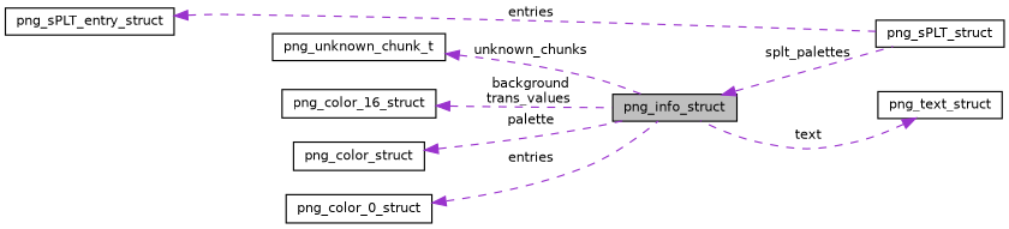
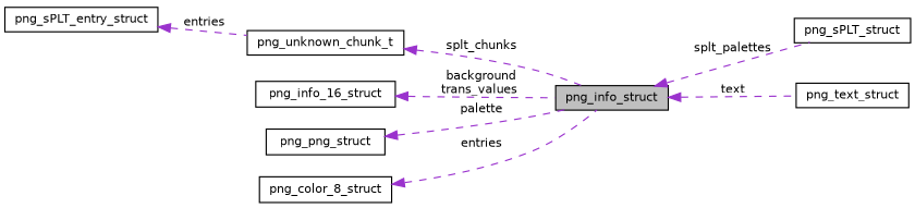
  digraph {
    rankdir=LR
    node [color=black fillcolor=white fontname=Helvetica fontsize=10 shape=record style=filled]
    edge [color=darkorchid3 dir=back fontname=Helvetica fontsize=10 labelfontname=Helvetica labelfontsize=10 style=dashed]
    n1 [fillcolor=grey75 fontcolor=black height=0.2 label=png_info_struct width=0.4]
    n2 [height=0.2 label=png_sPLT_struct width=0.4]
-   n3 [height=0.2 label=png_color_16_struct width=0.4]
+   n3 [height=0.2 label=png_info_16_struct width=0.4]
    n4 [height=0.2 label=png_text_struct width=0.4]
    n5 [height=0.2 label=png_sPLT_entry_struct width=0.4]
    n6 [height=0.2 label=png_unknown_chunk_t width=0.4]
-   n7 [height=0.2 label=png_color_struct width=0.4]
-   n8 [height=0.2 label=png_color_0_struct width=0.4]
+   n7 [height=0.2 label=png_png_struct width=0.4]
+   n8 [height=0.2 label=png_color_8_struct width=0.4]
    n1 -> n2 [label=" splt_palettes"]
    n3 -> n1 [label=" background\ntrans_values"]
-   n4 -> n1 [label=" text"]
-   n5 -> n2 [label=" entries"]
-   n6 -> n1 [label=" unknown_chunks"]
+   n1 -> n4 [label=" text"]
+   n5 -> n6 [label=" entries"]
+   n6 -> n1 [label=" splt_chunks"]
    n7 -> n1 [label=" palette"]
    n8 -> n1 [label=" entries"]
  }
